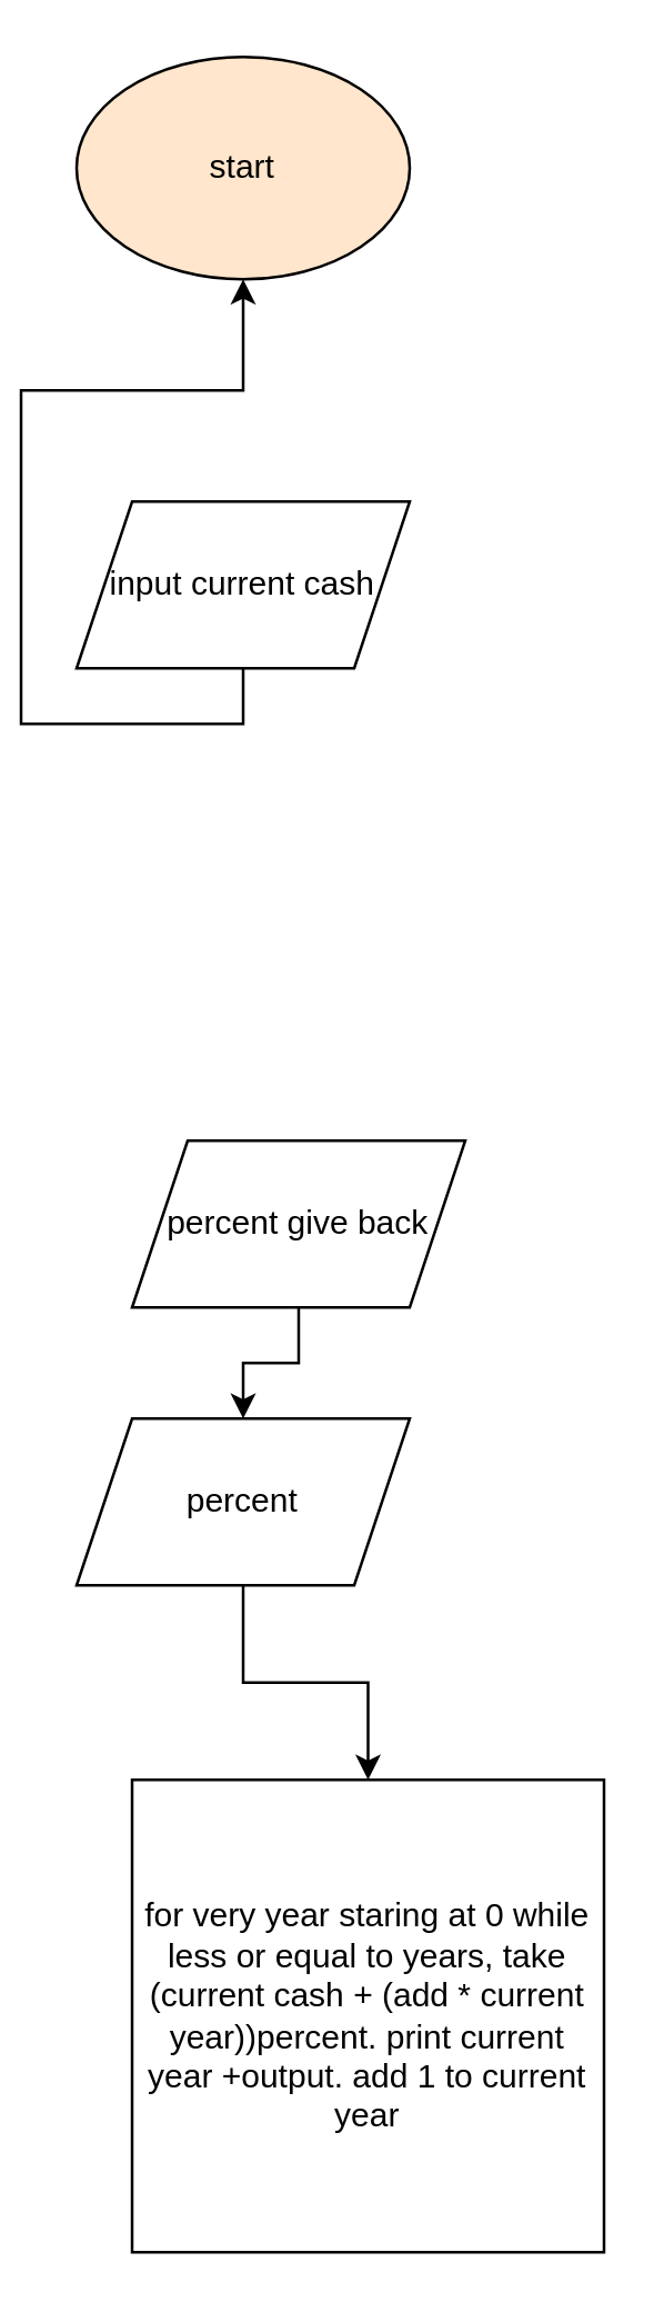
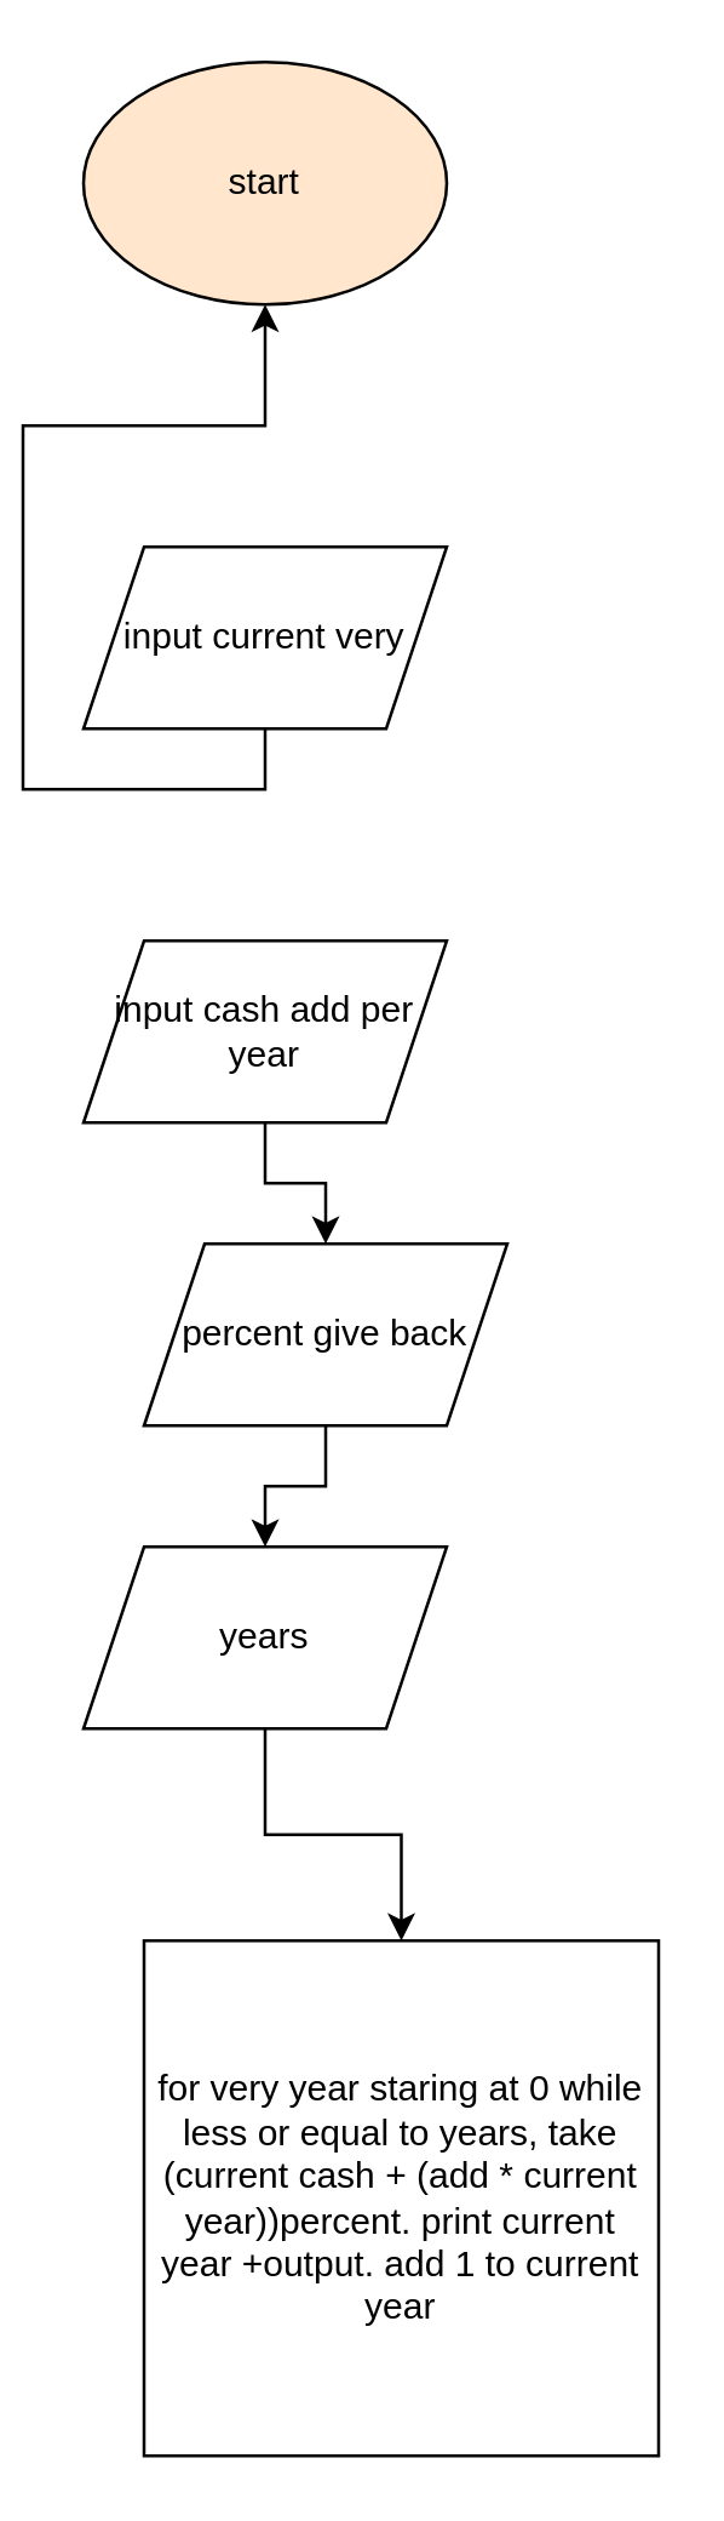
  <mxCell id="0" />
  <mxCell id="1" parent="0" />
  <mxCell id="2" value="start&lt;br&gt;" style="ellipse;whiteSpace=wrap;html=1;fillColor=#ffe6cc;" vertex="1" parent="1"><mxGeometry x="20" y="20" width="120" height="80" as="geometry" /></mxCell>
  <mxCell id="3" style="edgeStyle=orthogonalEdgeStyle;rounded=0;orthogonalLoop=1;jettySize=auto;html=1;exitX=0.5;exitY=1;exitDx=0;exitDy=0;" edge="1" parent="1" source="4" target="2"><mxGeometry relative="1" as="geometry" /></mxCell>
- <mxCell id="4" value="input current cash&lt;br&gt;" style="shape=parallelogram;perimeter=parallelogramPerimeter;whiteSpace=wrap;html=1;fixedSize=1;" vertex="1" parent="1"><mxGeometry x="20" y="180" width="120" height="60" as="geometry" /></mxCell>
+ <mxCell id="4" value="input current very&lt;br&gt;" style="shape=parallelogram;perimeter=parallelogramPerimeter;whiteSpace=wrap;html=1;fixedSize=1;" vertex="1" parent="1"><mxGeometry x="20" y="180" width="120" height="60" as="geometry" /></mxCell>
+ <mxCell id="5" style="edgeStyle=orthogonalEdgeStyle;rounded=0;orthogonalLoop=1;jettySize=auto;html=1;exitX=0.5;exitY=1;exitDx=0;exitDy=0;entryX=0.5;entryY=0;entryDx=0;entryDy=0;" edge="1" parent="1" source="6" target="8"><mxGeometry relative="1" as="geometry" /></mxCell>
+ <mxCell id="6" value="input cash add per year&lt;br&gt;" style="shape=parallelogram;perimeter=parallelogramPerimeter;whiteSpace=wrap;html=1;fixedSize=1;" vertex="1" parent="1"><mxGeometry x="20" y="310" width="120" height="60" as="geometry" /></mxCell>
  <mxCell id="7" style="edgeStyle=orthogonalEdgeStyle;rounded=0;orthogonalLoop=1;jettySize=auto;html=1;exitX=0.5;exitY=1;exitDx=0;exitDy=0;entryX=0.5;entryY=0;entryDx=0;entryDy=0;" edge="1" parent="1" source="8" target="10"><mxGeometry relative="1" as="geometry" /></mxCell>
  <mxCell id="8" value="percent give back&lt;br&gt;" style="shape=parallelogram;perimeter=parallelogramPerimeter;whiteSpace=wrap;html=1;fixedSize=1;" vertex="1" parent="1"><mxGeometry x="40" y="410" width="120" height="60" as="geometry" /></mxCell>
  <mxCell id="9" style="edgeStyle=orthogonalEdgeStyle;rounded=0;orthogonalLoop=1;jettySize=auto;html=1;exitX=0.5;exitY=1;exitDx=0;exitDy=0;" edge="1" parent="1" source="10" target="11"><mxGeometry relative="1" as="geometry" /></mxCell>
- <mxCell id="10" value="percent&lt;br&gt;" style="shape=parallelogram;perimeter=parallelogramPerimeter;whiteSpace=wrap;html=1;fixedSize=1;" vertex="1" parent="1"><mxGeometry x="20" y="510" width="120" height="60" as="geometry" /></mxCell>
+ <mxCell id="10" value="years&lt;br&gt;" style="shape=parallelogram;perimeter=parallelogramPerimeter;whiteSpace=wrap;html=1;fixedSize=1;" vertex="1" parent="1"><mxGeometry x="20" y="510" width="120" height="60" as="geometry" /></mxCell>
  <mxCell id="11" value="for very year staring at 0 while less or equal to years, take (current cash + (add * current year))percent. print current year +output. add 1 to current year" style="whiteSpace=wrap;html=1;aspect=fixed;fontFamily=Helvetica;fontSize=12;fontColor=#000000;align=center;strokeColor=#000000;fillColor=#ffffff;" vertex="1" parent="1"><mxGeometry x="40" y="640" width="170" height="170" as="geometry" /></mxCell>
